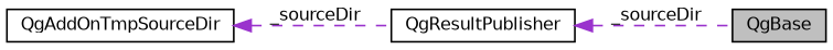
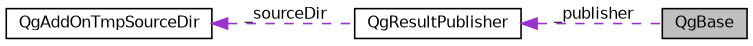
  digraph {
    rankdir=LR
    node [color=black fillcolor=white fontname=Helvetica fontsize=10 shape=record style=filled]
    edge [color=darkorchid3 dir=back fontname=Helvetica fontsize=10 labelfontname=Helvetica labelfontsize=10 style=dashed]
    n1 [fillcolor=grey75 fontcolor=black height=0.2 label=QgBase width=0.4]
    n2 [height=0.2 label=QgResultPublisher width=0.4]
    n3 [height=0.2 label=QgAddOnTmpSourceDir width=0.4]
-   n2 -> n1 [label=" _sourceDir"]
+   n2 -> n1 [label=" _publisher"]
    n3 -> n2 [label=" _sourceDir"]
  }
